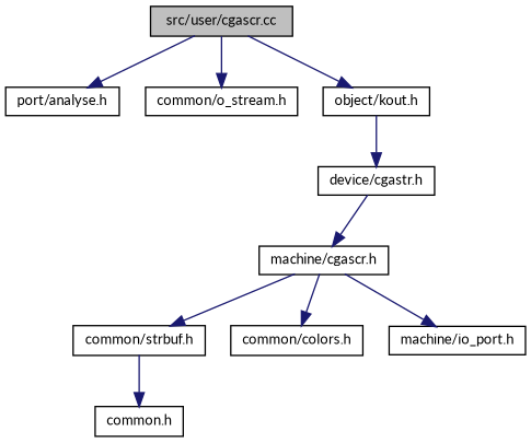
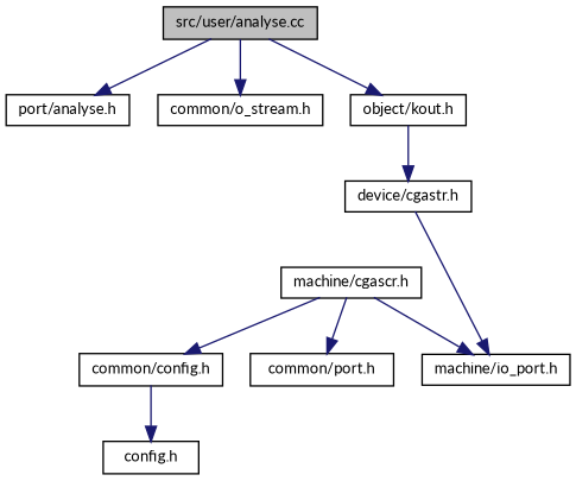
  digraph {
    fontname=Lato
    node [color=black fontname=Lato fontsize=10 shape=record]
    edge [color=midnightblue fontname=Lato fontsize=10 labelfontname=Helvetica labelfontsize=10 style=solid]
-   n1 [fillcolor=grey75 fontcolor=black height=0.2 label="src/user/cgascr.cc" style=filled width=0.4]
+   n1 [fillcolor=grey75 fontcolor=black height=0.2 label="src/user/analyse.cc" style=filled width=0.4]
    n2 [height=0.2 label="port/analyse.h" width=0.4]
    n3 [height=0.2 label="common/o_stream.h" width=0.4]
    n4 [height=0.2 label="object/kout.h" width=0.4]
    n5 [height=0.2 label="device/cgastr.h" width=0.4]
-   n6 [height=0.2 label="common/strbuf.h" width=0.4]
-   n7 [height=0.2 label="common.h" width=0.4]
-   n8 [height=0.2 label="common/colors.h" width=0.4]
+   n6 [height=0.2 label="common/config.h" width=0.4]
+   n7 [height=0.2 label="config.h" width=0.4]
+   n8 [height=0.2 label="common/port.h" width=0.4]
    n9 [height=0.2 label="machine/cgascr.h" width=0.4]
    n10 [height=0.2 label="machine/io_port.h" width=0.4]
    n1 -> n2
    n1 -> n3
    n1 -> n4
    n4 -> n5
-   n5 -> n9
+   n5 -> n10
    n6 -> n7
    n9 -> n6
    n9 -> n8
    n9 -> n10
  }
